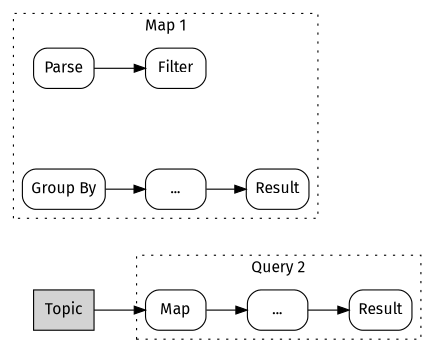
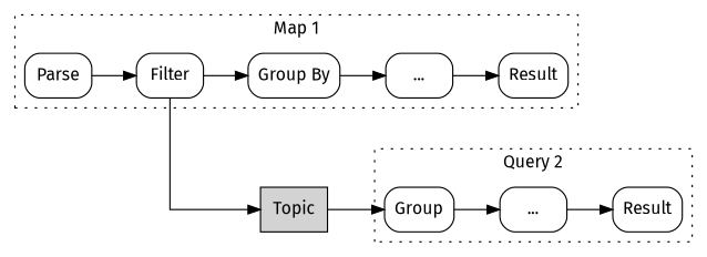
  digraph {
    fontname="Fira Sans"
    nodesep=1
    rankdir=LR
    splines=ortho
    node [fontname="Fira Sans" shape=box style=rounded]
    edge [fontname="Fira Sans"]
    Topic [style=filled]
    Parse
    Filter
    "Group By"
    n5 [label="..."]
    n6 [label=Result]
-   Map
+   Map [label=Group]
    n8 [label="..."]
    n9 [label=Result]
    subgraph cluster_1 {
      style=invis
      Topic
    }
    subgraph cluster_2 {
      label="Map 1"
      style=dotted
      Parse
      Filter
      "Group By"
      n5
      n6
    }
    subgraph cluster_3 {
      label="Query 2"
      style=dotted
      Map
      n8
      n9
    }
    Topic -> Map
    Parse -> Filter
+   Filter -> Topic
+   Filter -> "Group By"
    "Group By" -> n5
    n5 -> n6
    Map -> n8
    n8 -> n9
  }
